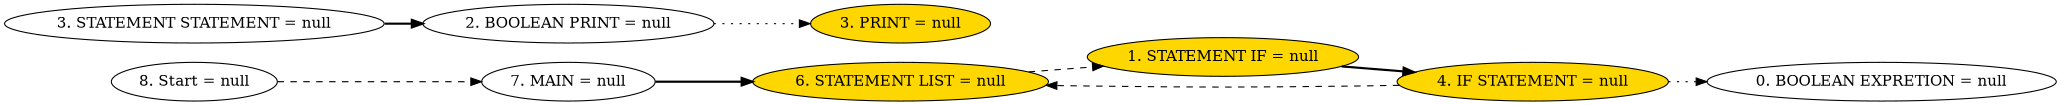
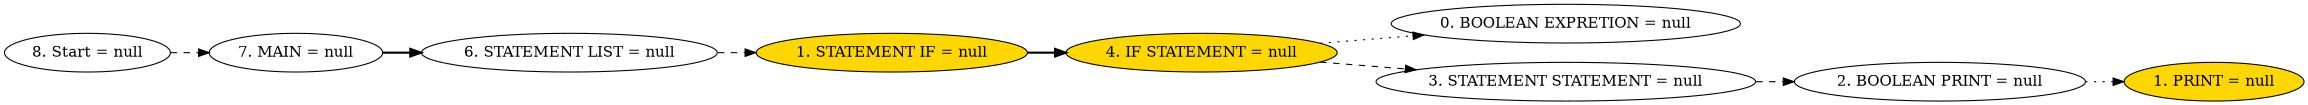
  digraph {
    rankdir=LR
    node [fillcolor=white style=filled]
    edge [style=dashed]
    "8. Start = null"
    "7. MAIN = null"
-   "6. STATEMENT LIST = null" [fillcolor=gold]
+   "6. STATEMENT LIST = null"
    n4 [fillcolor=gold label="1. STATEMENT IF = null"]
    "4. IF STATEMENT = null" [fillcolor=gold]
    "0. BOOLEAN EXPRETION = null"
    n7 [label="3. STATEMENT STATEMENT = null"]
    n8 [label="2. BOOLEAN PRINT = null"]
-   "1. PRINT = null" [fillcolor=gold label="3. PRINT = null"]
+   "1. PRINT = null" [fillcolor=gold]
    "8. Start = null" -> "7. MAIN = null"
    "7. MAIN = null" -> "6. STATEMENT LIST = null" [style=bold]
    "6. STATEMENT LIST = null" -> n4
    n4 -> "4. IF STATEMENT = null" [style=bold]
    "4. IF STATEMENT = null" -> "0. BOOLEAN EXPRETION = null" [style=dotted]
-   "4. IF STATEMENT = null" -> "6. STATEMENT LIST = null"
-   n7 -> n8 [style=bold]
+   "4. IF STATEMENT = null" -> n7
+   n7 -> n8
    n8 -> "1. PRINT = null" [style=dotted]
  }
